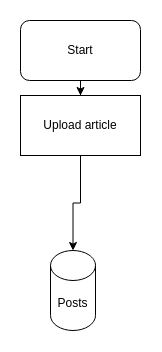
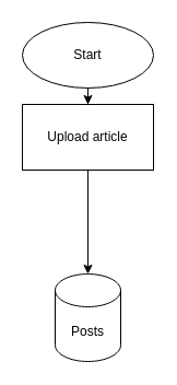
  <mxCell id="0" />
  <mxCell id="1" parent="0" />
  <mxCell id="2" style="edgeStyle=orthogonalEdgeStyle;rounded=0;orthogonalLoop=1;jettySize=auto;html=1;exitX=0.5;exitY=1;exitDx=0;exitDy=0;" edge="1" parent="1" source="3" target="4"><mxGeometry relative="1" as="geometry" /></mxCell>
- <mxCell id="3" value="Start" style="rounded=1;whiteSpace=wrap;html=1;" vertex="1" parent="1"><mxGeometry x="20" y="20" width="120" height="60" as="geometry" /></mxCell>
+ <mxCell id="3" value="Start" style="ellipse;whiteSpace=wrap;html=1;" vertex="1" parent="1"><mxGeometry x="20" y="20" width="120" height="60" as="geometry" /></mxCell>
  <mxCell id="4" value="Upload article" style="rounded=0;whiteSpace=wrap;html=1;" vertex="1" parent="1"><mxGeometry x="20" y="95" width="120" height="60" as="geometry" /></mxCell>
- <mxCell id="5" value="Posts" style="shape=cylinder3;whiteSpace=wrap;html=1;boundedLbl=1;backgroundOutline=1;size=15;" vertex="1" parent="1"><mxGeometry x="50" y="250" width="45" height="80" as="geometry" /></mxCell>
+ <mxCell id="5" value="Posts" style="shape=cylinder3;whiteSpace=wrap;html=1;boundedLbl=1;backgroundOutline=1;size=15;" vertex="1" parent="1"><mxGeometry x="50" y="250" width="60" height="80" as="geometry" /></mxCell>
  <mxCell id="6" style="edgeStyle=orthogonalEdgeStyle;rounded=0;orthogonalLoop=1;jettySize=auto;html=1;exitX=0.5;exitY=1;exitDx=0;exitDy=0;entryX=0.5;entryY=0;entryDx=0;entryDy=0;entryPerimeter=0;" edge="1" parent="1" source="4" target="5"><mxGeometry relative="1" as="geometry" /></mxCell>
